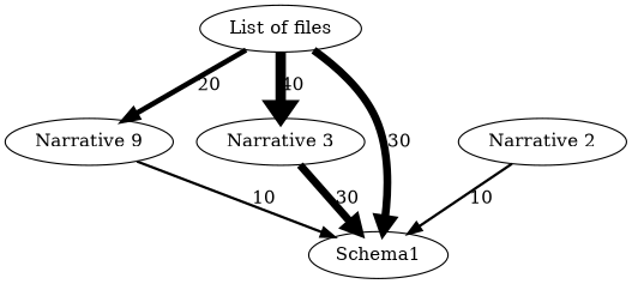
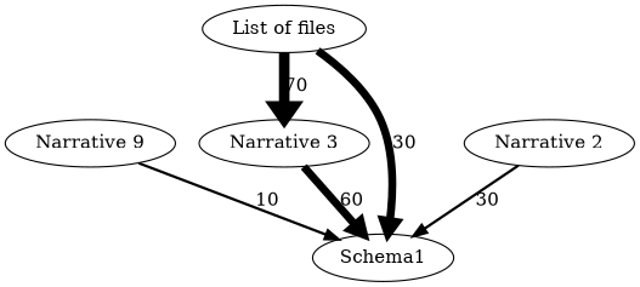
  digraph {
    edge [penwidth=6.0]
    n1 [label="List of files"]
    n2 [label="Narrative 9"]
    n3 [label="Narrative 3"]
    n4 [label=Schema1]
    n5 [label="Narrative 2"]
-   n1 -> n2 [label=20 penwidth=4.0]
-   n1 -> n3 [label=40 penwidth=8.0]
+   n1 -> n3 [label=70 penwidth=8.0]
    n1 -> n4 [label=30]
    n2 -> n4 [label=10 penwidth=2.0]
-   n3 -> n4 [label=30]
-   n5 -> n4 [label=10 penwidth=2.0]
+   n3 -> n4 [label=60]
+   n5 -> n4 [label=30 penwidth=2.0]
  }
